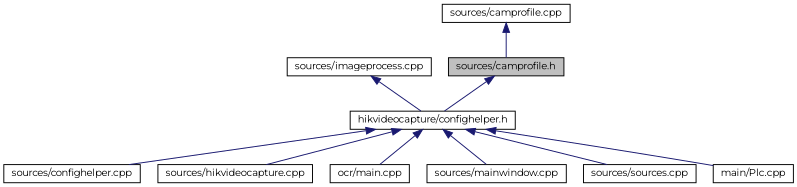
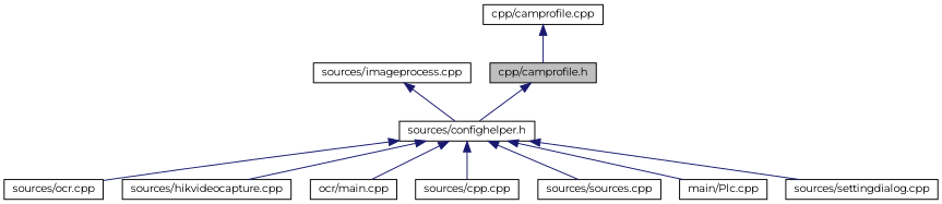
  digraph {
    fontname=Montserrat
    node [color=black fillcolor=white fontname=Montserrat fontsize=10 shape=record style=filled]
    edge [color=midnightblue dir=back fontname=Montserrat fontsize=10 labelfontname=Helvetica labelfontsize=10 style=solid]
-   n1 [fillcolor=grey75 fontcolor=black height=0.2 label="sources/camprofile.h" width=0.4]
-   n2 [height=0.2 label="hikvideocapture/confighelper.h" width=0.4]
-   n3 [height=0.2 label="sources/camprofile.cpp" width=0.4]
-   n4 [height=0.2 label="sources/confighelper.cpp" width=0.4]
+   n1 [fillcolor=grey75 fontcolor=black height=0.2 label="cpp/camprofile.h" width=0.4]
+   n2 [height=0.2 label="sources/confighelper.h" width=0.4]
+   n3 [height=0.2 label="cpp/camprofile.cpp" width=0.4]
+   n4 [height=0.2 label="sources/ocr.cpp" width=0.4]
    n5 [height=0.2 label="sources/hikvideocapture.cpp" width=0.4]
    n6 [height=0.2 label="ocr/main.cpp" width=0.4]
-   n7 [height=0.2 label="sources/mainwindow.cpp" width=0.4]
+   n7 [height=0.2 label="sources/cpp.cpp" width=0.4]
    n8 [height=0.2 label="sources/sources.cpp" width=0.4]
    n9 [height=0.2 label="main/Plc.cpp" width=0.4]
+   n10 [height=0.2 label="sources/settingdialog.cpp" width=0.4]
    n11 [height=0.2 label="sources/imageprocess.cpp" width=0.4]
    n1 -> n2
    n2 -> n4
    n2 -> n5
    n2 -> n6
    n2 -> n7
    n2 -> n8
    n2 -> n9
+   n2 -> n10
    n3 -> n1
    n11 -> n2
  }
